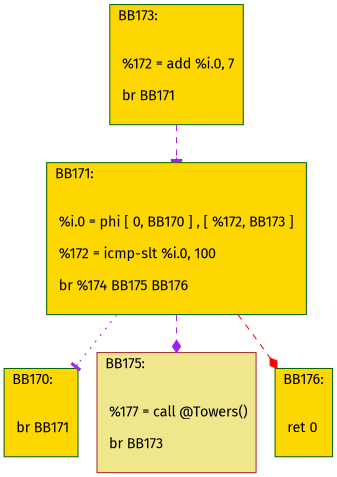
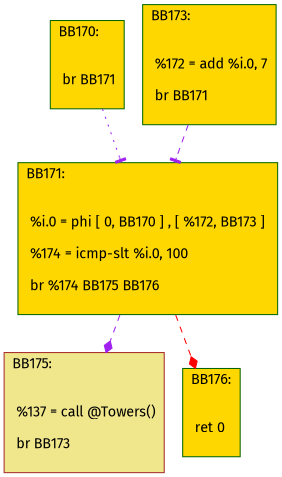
  digraph {
    fontname="Fira Sans"
    node [color=darkgreen fillcolor=gold fontname="Fira Sans" shape=record style=filled]
    edge [arrowhead=tee color=purple fontname="Fira Sans" style=dashed]
    n1 [label="{BB170:\l\l\n             br BB171\l\n             }"]
-   n2 [label="{BB171:\l\l\n             %i.0 = phi [ 0, BB170 ] , [ %172, BB173 ] \l\n             %172 = icmp-slt %i.0, 100\l\n             br %174 BB175 BB176\l\n             }"]
-   n3 [color=brown fillcolor=khaki label="{BB175:\l\l\n             %177 = call @Towers()\l\n             br BB173\l\n             }"]
+   n2 [label="{BB171:\l\l\n             %i.0 = phi [ 0, BB170 ] , [ %172, BB173 ] \l\n             %174 = icmp-slt %i.0, 100\l\n             br %174 BB175 BB176\l\n             }"]
+   n3 [color=brown fillcolor=khaki label="{BB175:\l\l\n             %137 = call @Towers()\l\n             br BB173\l\n             }"]
    n4 [label="{BB176:\l\l\n             ret 0\l\n             }"]
    n5 [label="{BB173:\l\l\n             %172 = add %i.0, 7\l\n             br BB171\l\n             }"]
-   n2 -> n1 [style=dotted]
+   n1 -> n2 [style=dotted]
    n2 -> n3 [arrowhead=diamond]
    n2 -> n4 [arrowhead=diamond color=red]
    n5 -> n2
  }
